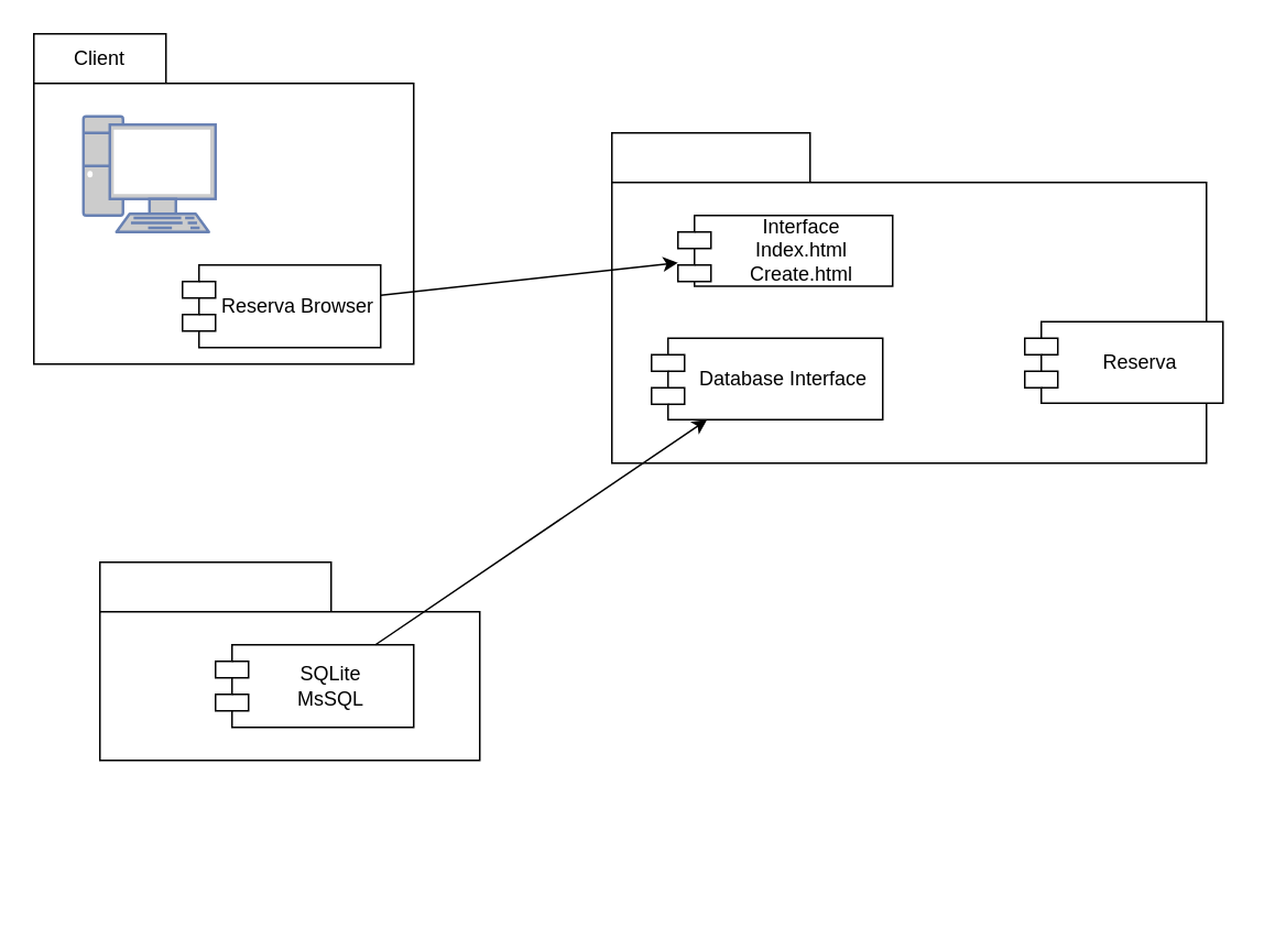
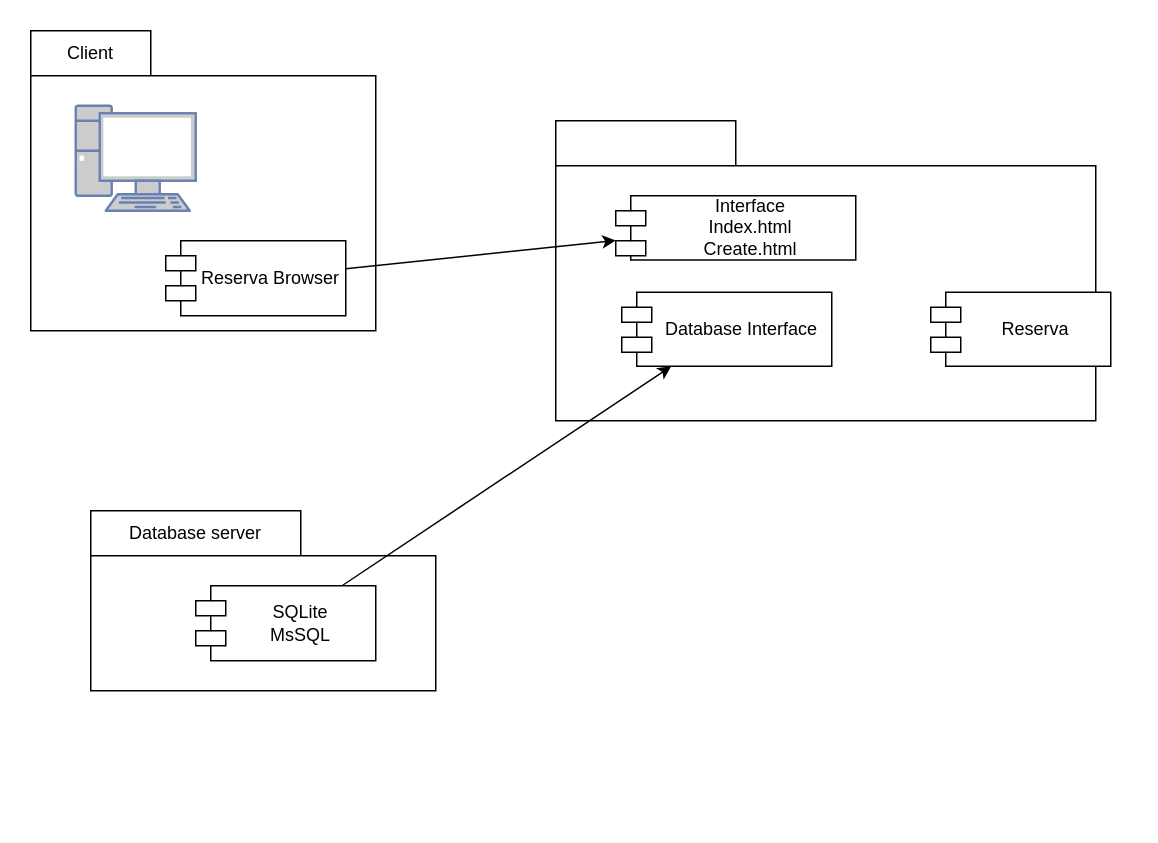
  <mxCell id="0" />
  <mxCell id="1" parent="0" />
  <mxCell id="2" value="" style="group" vertex="1" connectable="0" parent="1"><mxGeometry x="20" y="20" width="230" height="200" as="geometry" /></mxCell>
  <mxCell id="3" value="" style="shape=folder;fontStyle=1;tabWidth=80;tabHeight=30;tabPosition=left;html=1;boundedLbl=1;whiteSpace=wrap;" vertex="1" parent="2"><mxGeometry width="230" height="200" as="geometry" /></mxCell>
  <mxCell id="4" value="Reserva Browser" style="shape=module;align=left;spacingLeft=20;align=center;verticalAlign=middle;whiteSpace=wrap;html=1;" vertex="1" parent="2"><mxGeometry x="90" y="140" width="120" height="50" as="geometry" /></mxCell>
  <mxCell id="5" value="" style="fontColor=#0066CC;verticalAlign=top;verticalLabelPosition=bottom;labelPosition=center;align=center;html=1;outlineConnect=0;fillColor=#CCCCCC;strokeColor=#6881B3;gradientColor=none;gradientDirection=north;strokeWidth=2;shape=mxgraph.networks.pc;" vertex="1" parent="2"><mxGeometry x="30" y="50" width="80" height="70" as="geometry" /></mxCell>
  <mxCell id="6" value="Client" style="text;html=1;align=center;verticalAlign=middle;whiteSpace=wrap;rounded=0;" vertex="1" parent="2"><mxGeometry x="10" width="60" height="30" as="geometry" /></mxCell>
  <mxCell id="7" value="" style="group;align=left;" vertex="1" connectable="0" parent="1"><mxGeometry x="380" y="80" width="370" height="200" as="geometry" /></mxCell>
  <mxCell id="8" value="" style="shape=folder;fontStyle=1;tabWidth=120;tabHeight=30;tabPosition=left;html=1;boundedLbl=1;whiteSpace=wrap;" vertex="1" parent="7"><mxGeometry x="-10" width="360" height="200" as="geometry" /></mxCell>
- <mxCell id="9" value="Interface&lt;br&gt;Index.html&lt;div&gt;Create.html&lt;/div&gt;" style="shape=module;align=left;spacingLeft=20;align=center;verticalAlign=middle;whiteSpace=wrap;html=1;" vertex="1" parent="7"><mxGeometry x="30" y="50.001" width="130" height="42.857" as="geometry" /></mxCell>
- <mxCell id="10" value="Database Interface" style="shape=module;align=left;spacingLeft=20;align=center;verticalAlign=middle;whiteSpace=wrap;html=1;" vertex="1" parent="7"><mxGeometry x="14" y="124.282" width="140" height="49.355" as="geometry" /></mxCell>
+ <mxCell id="9" value="Interface&lt;br&gt;Index.html&lt;div&gt;Create.html&lt;/div&gt;" style="shape=module;align=left;spacingLeft=20;align=center;verticalAlign=middle;whiteSpace=wrap;html=1;" vertex="1" parent="7"><mxGeometry x="30" y="50.001" width="160" height="42.857" as="geometry" /></mxCell>
+ <mxCell id="10" value="Database Interface" style="shape=module;align=left;spacingLeft=20;align=center;verticalAlign=middle;whiteSpace=wrap;html=1;" vertex="1" parent="7"><mxGeometry x="34" y="114.282" width="140" height="49.355" as="geometry" /></mxCell>
  <mxCell id="11" value="Reserva" style="shape=module;align=left;spacingLeft=20;align=center;verticalAlign=middle;whiteSpace=wrap;html=1;" vertex="1" parent="7"><mxGeometry x="240" y="114.282" width="120" height="49.355" as="geometry" /></mxCell>
  <mxCell id="12" value="" style="group" vertex="1" connectable="0" parent="1"><mxGeometry x="50" y="340" width="240" height="200" as="geometry" /></mxCell>
  <mxCell id="13" value="" style="shape=folder;fontStyle=1;tabWidth=140;tabHeight=30;tabPosition=left;html=1;boundedLbl=1;whiteSpace=wrap;" vertex="1" parent="12"><mxGeometry x="10" width="230" height="120" as="geometry" /></mxCell>
+ <mxCell id="14" value="Database server" style="text;html=1;align=center;verticalAlign=middle;whiteSpace=wrap;rounded=0;" vertex="1" parent="12"><mxGeometry x="30" width="100" height="30" as="geometry" /></mxCell>
  <mxCell id="15" value="SQLite&lt;div&gt;MsSQL&lt;/div&gt;" style="shape=module;align=left;spacingLeft=20;align=center;verticalAlign=middle;whiteSpace=wrap;html=1;" vertex="1" parent="12"><mxGeometry x="80" y="50" width="120" height="50" as="geometry" /></mxCell>
  <mxCell id="16" value="" style="endArrow=classic;html=1;rounded=0;" edge="1" parent="1" source="4" target="9"><mxGeometry width="50" height="50" relative="1" as="geometry"><mxPoint x="240" y="280" as="sourcePoint" /><mxPoint x="290" y="230" as="targetPoint" /></mxGeometry></mxCell>
  <mxCell id="17" value="" style="endArrow=classic;html=1;rounded=0;" edge="1" parent="1" source="15" target="10"><mxGeometry width="50" height="50" relative="1" as="geometry"><mxPoint x="170" y="223" as="sourcePoint" /><mxPoint x="540" y="370" as="targetPoint" /></mxGeometry></mxCell>
